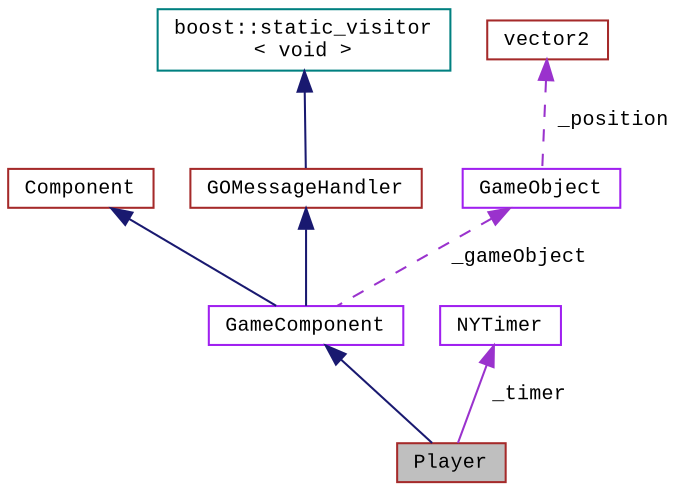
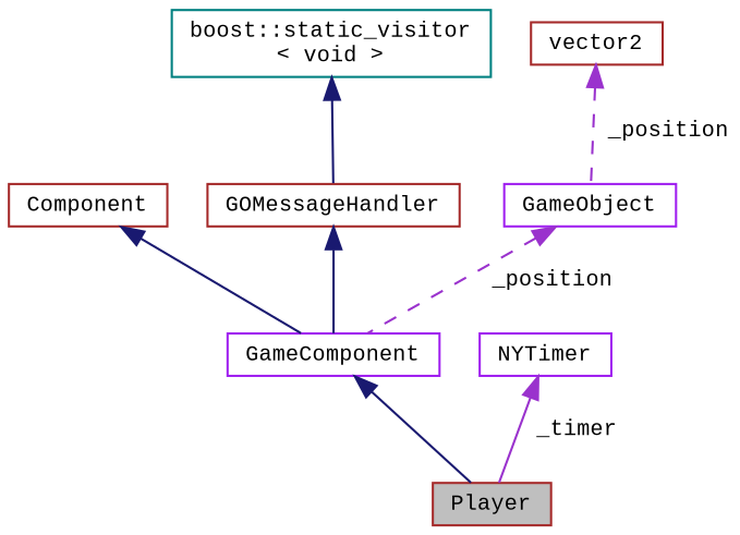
  digraph {
    fontname="Liberation Mono"
    node [color=brown fillcolor=white fontname="Liberation Mono" fontsize=10 shape=record style=filled]
    edge [color=midnightblue dir=back fontname="Liberation Mono" fontsize=10 labelfontname=Helvetica labelfontsize=10 style=solid]
    n1 [fillcolor=grey75 fontcolor=black height=0.2 label=Player width=0.4]
    n2 [color=purple height=0.2 label=GameComponent width=0.4]
    n3 [height=0.2 label=Component width=0.4]
    n4 [height=0.2 label=GOMessageHandler width=0.4]
    n5 [color=teal height=0.2 label="boost::static_visitor\l\< void \>" width=0.4]
    n6 [color=purple height=0.2 label=GameObject width=0.4]
    n7 [height=0.2 label=vector2 width=0.4]
    n8 [color=purple height=0.2 label=NYTimer width=0.4]
    n2 -> n1
    n3 -> n2
    n4 -> n2
    n5 -> n4
-   n6 -> n2 [color=darkorchid3 label=" _gameObject" style=dashed]
+   n6 -> n2 [color=darkorchid3 label=" _position" style=dashed]
    n7 -> n6 [color=darkorchid3 label=" _position" style=dashed]
    n8 -> n1 [color=darkorchid3 label=" _timer"]
  }
